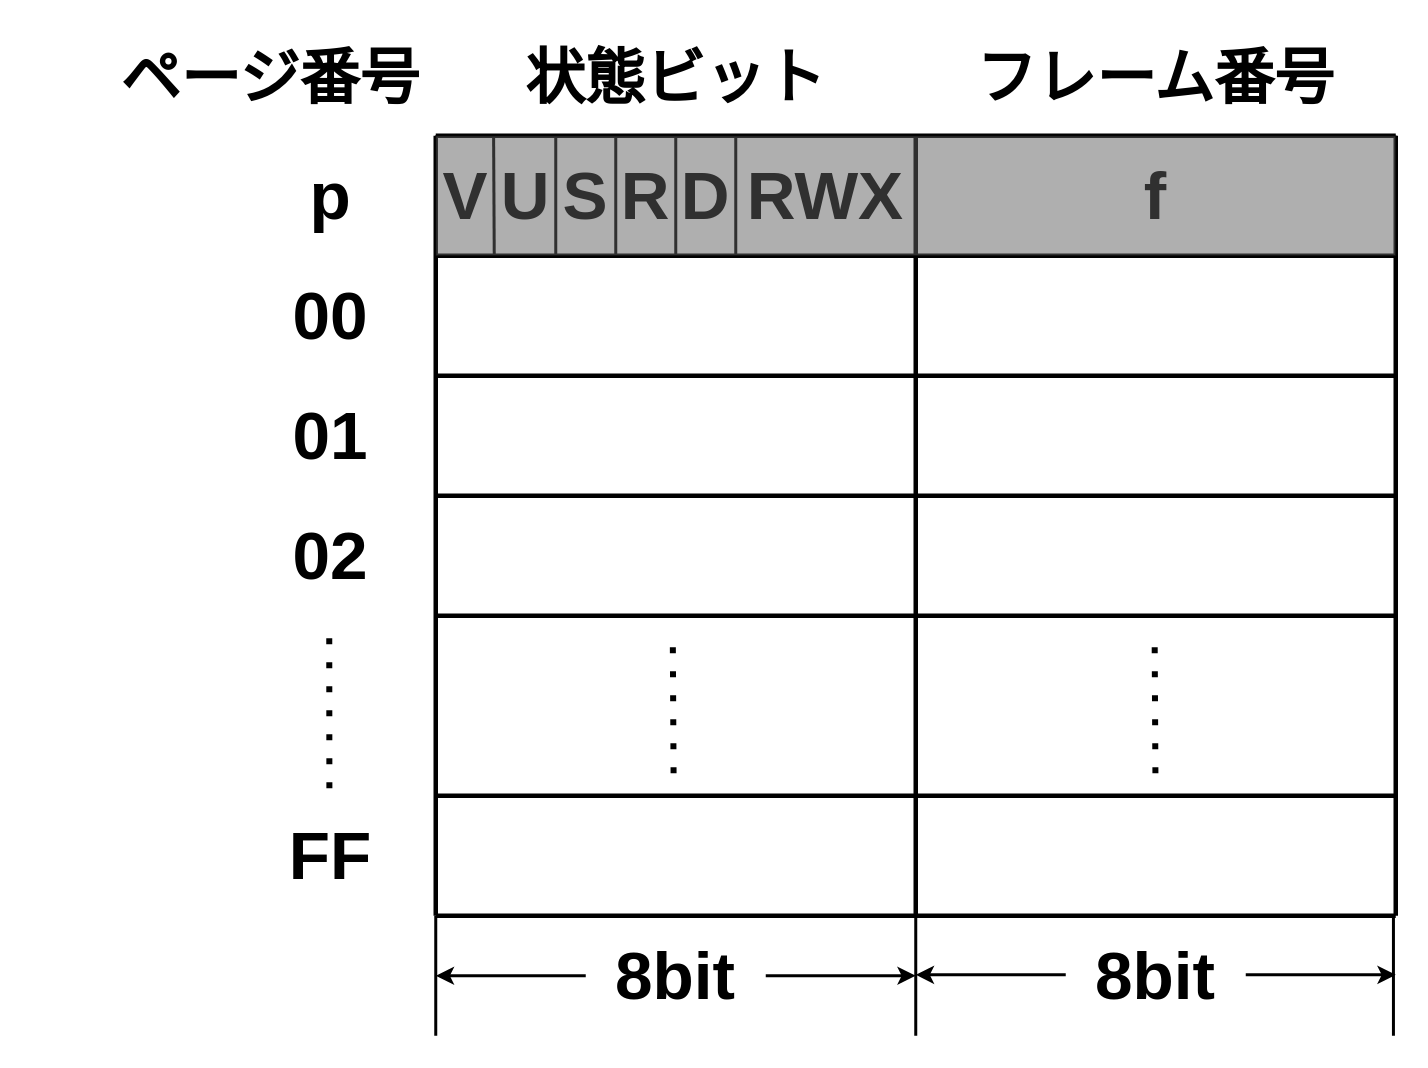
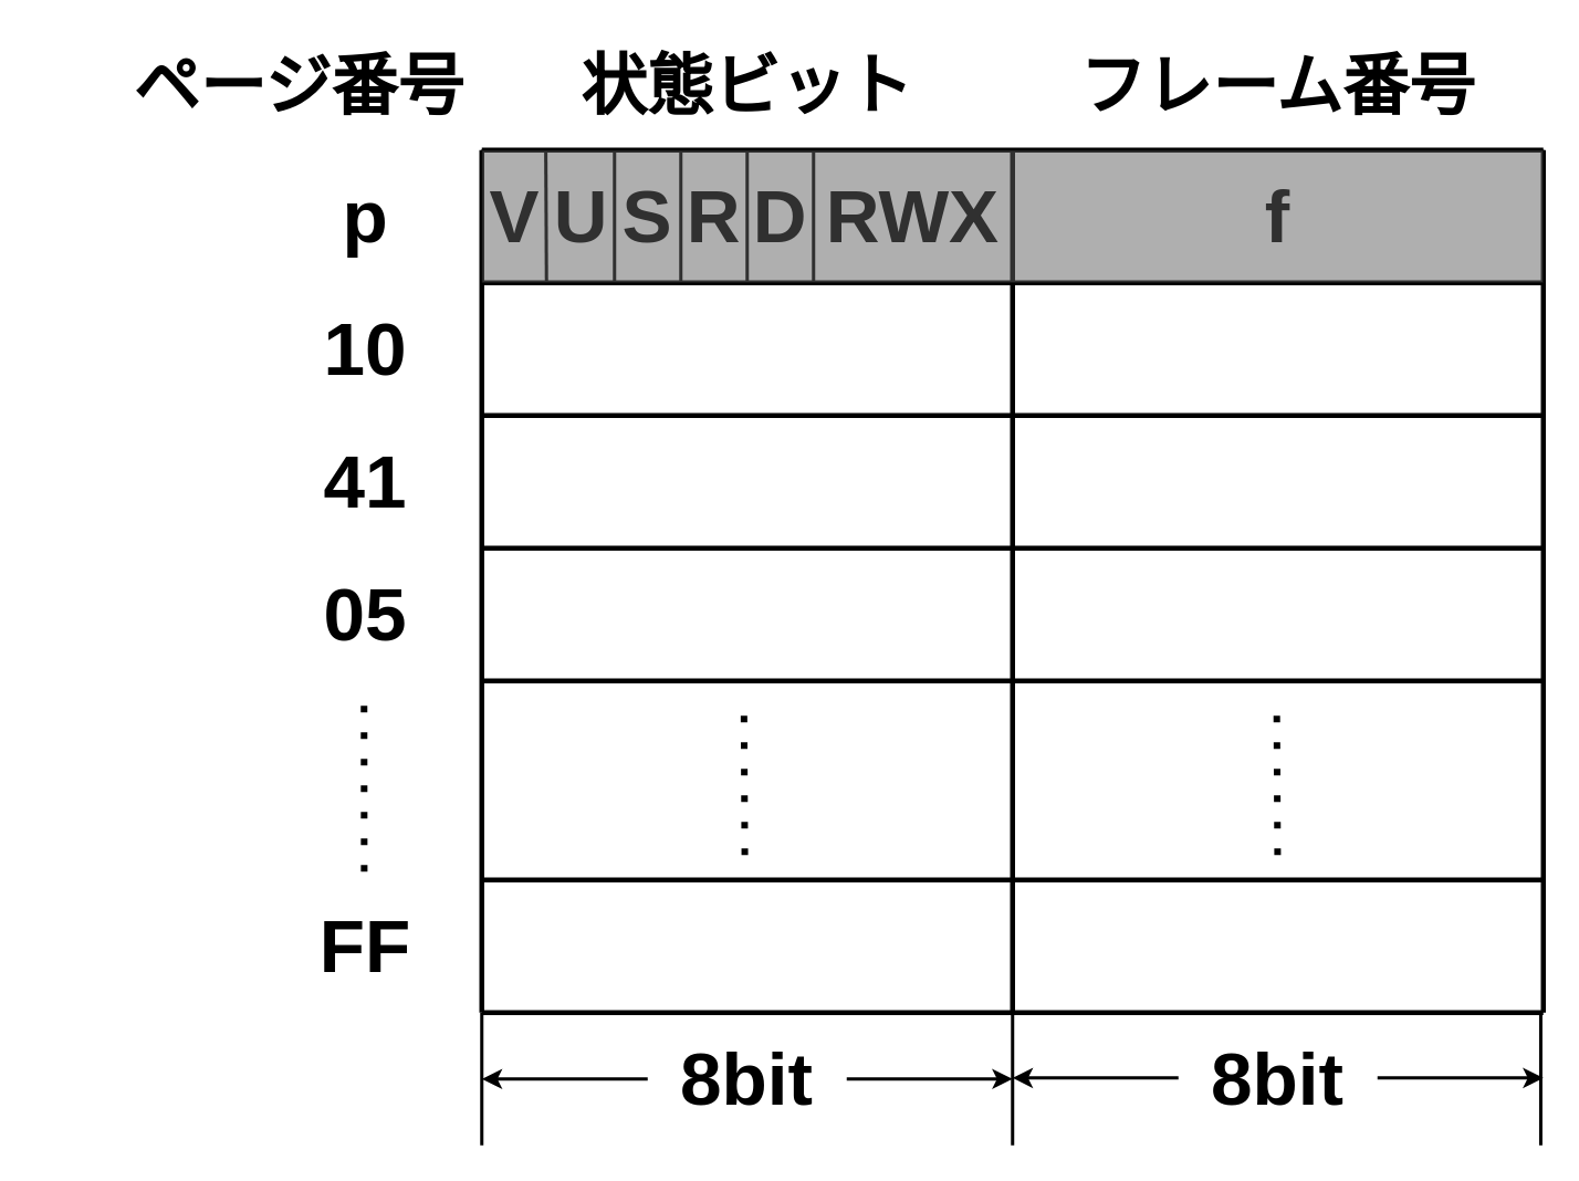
  <mxCell id="0" />
  <mxCell id="1" parent="0" />
  <mxCell id="2" value="" style="endArrow=none;html=1;rounded=0;strokeWidth=3;" parent="1" edge="1"><mxGeometry width="50" height="50" relative="1" as="geometry"><mxPoint x="290" y="610" as="sourcePoint" /><mxPoint x="290" y="90" as="targetPoint" /></mxGeometry></mxCell>
  <mxCell id="3" value="" style="endArrow=none;html=1;rounded=0;strokeWidth=3;" parent="1" edge="1"><mxGeometry width="50" height="50" relative="1" as="geometry"><mxPoint x="290" y="90" as="sourcePoint" /><mxPoint x="930" y="90" as="targetPoint" /></mxGeometry></mxCell>
  <mxCell id="4" value="" style="endArrow=none;html=1;rounded=0;strokeWidth=3;" parent="1" edge="1"><mxGeometry width="50" height="50" relative="1" as="geometry"><mxPoint x="290" y="250" as="sourcePoint" /><mxPoint x="930" y="250" as="targetPoint" /></mxGeometry></mxCell>
  <mxCell id="5" value="" style="endArrow=none;html=1;rounded=0;strokeWidth=3;" parent="1" edge="1"><mxGeometry width="50" height="50" relative="1" as="geometry"><mxPoint x="930" y="610" as="sourcePoint" /><mxPoint x="930" y="90" as="targetPoint" /></mxGeometry></mxCell>
  <mxCell id="6" value="" style="endArrow=none;html=1;rounded=0;strokeWidth=3;" parent="1" edge="1"><mxGeometry width="50" height="50" relative="1" as="geometry"><mxPoint x="610" y="610" as="sourcePoint" /><mxPoint x="610" y="90" as="targetPoint" /></mxGeometry></mxCell>
  <mxCell id="7" value="&lt;b&gt;V&lt;/b&gt;" style="text;html=1;strokeColor=none;fillColor=none;align=center;verticalAlign=middle;whiteSpace=wrap;rounded=0;fontSize=45;" parent="1" vertex="1"><mxGeometry x="290" y="90" width="40" height="80" as="geometry" /></mxCell>
  <mxCell id="8" value="" style="endArrow=none;html=1;rounded=0;strokeWidth=2;" parent="1" edge="1"><mxGeometry width="50" height="50" relative="1" as="geometry"><mxPoint x="329" y="170" as="sourcePoint" /><mxPoint x="328.57" y="90" as="targetPoint" /></mxGeometry></mxCell>
  <mxCell id="9" value="&lt;b&gt;U&lt;/b&gt;" style="text;html=1;strokeColor=none;fillColor=none;align=center;verticalAlign=middle;whiteSpace=wrap;rounded=0;fontSize=45;" parent="1" vertex="1"><mxGeometry x="330" y="90" width="40" height="80" as="geometry" /></mxCell>
  <mxCell id="10" value="" style="endArrow=none;html=1;rounded=0;strokeWidth=2;" parent="1" edge="1"><mxGeometry width="50" height="50" relative="1" as="geometry"><mxPoint x="490" y="170" as="sourcePoint" /><mxPoint x="490" y="90" as="targetPoint" /></mxGeometry></mxCell>
  <mxCell id="11" value="" style="endArrow=none;html=1;rounded=0;strokeWidth=2;" parent="1" edge="1"><mxGeometry width="50" height="50" relative="1" as="geometry"><mxPoint x="370" y="170" as="sourcePoint" /><mxPoint x="370" y="90" as="targetPoint" /></mxGeometry></mxCell>
  <mxCell id="12" value="&lt;b&gt;S&lt;/b&gt;" style="text;html=1;strokeColor=none;fillColor=none;align=center;verticalAlign=middle;whiteSpace=wrap;rounded=0;fontSize=45;" parent="1" vertex="1"><mxGeometry x="370" y="90" width="40" height="80" as="geometry" /></mxCell>
  <mxCell id="13" value="" style="endArrow=none;html=1;rounded=0;strokeWidth=2;" parent="1" edge="1"><mxGeometry width="50" height="50" relative="1" as="geometry"><mxPoint x="410" y="170" as="sourcePoint" /><mxPoint x="410" y="90" as="targetPoint" /></mxGeometry></mxCell>
  <mxCell id="14" value="&lt;b&gt;R&lt;/b&gt;" style="text;html=1;strokeColor=none;fillColor=none;align=center;verticalAlign=middle;whiteSpace=wrap;rounded=0;fontSize=45;" parent="1" vertex="1"><mxGeometry x="410" y="90" width="40" height="80" as="geometry" /></mxCell>
  <mxCell id="15" value="" style="endArrow=none;html=1;rounded=0;strokeWidth=2;" parent="1" edge="1"><mxGeometry width="50" height="50" relative="1" as="geometry"><mxPoint x="450" y="170" as="sourcePoint" /><mxPoint x="450" y="90" as="targetPoint" /></mxGeometry></mxCell>
  <mxCell id="16" value="&lt;b&gt;D&lt;/b&gt;" style="text;html=1;strokeColor=none;fillColor=none;align=center;verticalAlign=middle;whiteSpace=wrap;rounded=0;fontSize=45;" parent="1" vertex="1"><mxGeometry x="450" y="90" width="40" height="80" as="geometry" /></mxCell>
  <mxCell id="17" value="&lt;b&gt;RWX&lt;/b&gt;" style="text;html=1;strokeColor=none;fillColor=none;align=center;verticalAlign=middle;whiteSpace=wrap;rounded=0;fontSize=45;" parent="1" vertex="1"><mxGeometry x="490" y="90" width="120" height="80" as="geometry" /></mxCell>
  <mxCell id="18" value="&lt;b&gt;f&lt;/b&gt;" style="text;html=1;strokeColor=none;fillColor=none;align=center;verticalAlign=middle;whiteSpace=wrap;rounded=0;fontSize=45;" parent="1" vertex="1"><mxGeometry x="610" y="90" width="320" height="80" as="geometry" /></mxCell>
  <mxCell id="19" value="" style="endArrow=none;html=1;rounded=0;strokeWidth=3;" parent="1" edge="1"><mxGeometry width="50" height="50" relative="1" as="geometry"><mxPoint x="290" y="170" as="sourcePoint" /><mxPoint x="930" y="170" as="targetPoint" /></mxGeometry></mxCell>
  <mxCell id="20" value="&lt;b style=&quot;font-size: 40px;&quot;&gt;フレーム番号&lt;/b&gt;" style="text;html=1;strokeColor=none;fillColor=none;align=center;verticalAlign=middle;whiteSpace=wrap;rounded=0;fontSize=45;" parent="1" vertex="1"><mxGeometry x="610" y="20" width="320" height="60" as="geometry" /></mxCell>
  <mxCell id="21" value="&lt;span style=&quot;font-size: 40px;&quot;&gt;&lt;b&gt;状態ビット&lt;/b&gt;&lt;/span&gt;" style="text;html=1;strokeColor=none;fillColor=none;align=center;verticalAlign=middle;whiteSpace=wrap;rounded=0;fontSize=45;" parent="1" vertex="1"><mxGeometry x="290" y="20" width="320" height="60" as="geometry" /></mxCell>
  <mxCell id="22" value="&lt;span style=&quot;font-size: 40px;&quot;&gt;&lt;b&gt;ページ番号&lt;/b&gt;&lt;/span&gt;" style="text;html=1;strokeColor=none;fillColor=none;align=center;verticalAlign=middle;whiteSpace=wrap;rounded=0;fontSize=45;" parent="1" vertex="1"><mxGeometry x="20" y="20" width="320" height="60" as="geometry" /></mxCell>
  <mxCell id="23" value="&lt;b&gt;p&lt;/b&gt;" style="text;html=1;strokeColor=none;fillColor=none;align=center;verticalAlign=middle;whiteSpace=wrap;rounded=0;fontSize=45;" parent="1" vertex="1"><mxGeometry x="160" y="90" width="120" height="80" as="geometry" /></mxCell>
  <mxCell id="24" value="" style="endArrow=none;html=1;rounded=0;strokeWidth=3;" parent="1" edge="1"><mxGeometry width="50" height="50" relative="1" as="geometry"><mxPoint x="290" y="330" as="sourcePoint" /><mxPoint x="930" y="330" as="targetPoint" /></mxGeometry></mxCell>
  <mxCell id="25" value="" style="endArrow=none;html=1;rounded=0;strokeWidth=3;" parent="1" edge="1"><mxGeometry width="50" height="50" relative="1" as="geometry"><mxPoint x="290" y="410" as="sourcePoint" /><mxPoint x="930" y="410" as="targetPoint" /></mxGeometry></mxCell>
  <mxCell id="26" value="" style="endArrow=none;html=1;rounded=0;strokeWidth=3;" parent="1" edge="1"><mxGeometry width="50" height="50" relative="1" as="geometry"><mxPoint x="290" y="610" as="sourcePoint" /><mxPoint x="930" y="610" as="targetPoint" /></mxGeometry></mxCell>
  <mxCell id="27" value="" style="endArrow=none;html=1;rounded=0;strokeWidth=3;" parent="1" edge="1"><mxGeometry width="50" height="50" relative="1" as="geometry"><mxPoint x="290" y="530" as="sourcePoint" /><mxPoint x="930" y="530" as="targetPoint" /></mxGeometry></mxCell>
- <mxCell id="28" value="&lt;b&gt;00&lt;/b&gt;" style="text;html=1;strokeColor=none;fillColor=none;align=center;verticalAlign=middle;whiteSpace=wrap;rounded=0;fontSize=45;" parent="1" vertex="1"><mxGeometry x="160" y="170" width="120" height="80" as="geometry" /></mxCell>
- <mxCell id="29" value="&lt;b&gt;01&lt;/b&gt;" style="text;html=1;strokeColor=none;fillColor=none;align=center;verticalAlign=middle;whiteSpace=wrap;rounded=0;fontSize=45;" parent="1" vertex="1"><mxGeometry x="160" y="250" width="120" height="80" as="geometry" /></mxCell>
- <mxCell id="30" value="&lt;b&gt;02&lt;/b&gt;" style="text;html=1;strokeColor=none;fillColor=none;align=center;verticalAlign=middle;whiteSpace=wrap;rounded=0;fontSize=45;" parent="1" vertex="1"><mxGeometry x="160" y="330" width="120" height="80" as="geometry" /></mxCell>
+ <mxCell id="28" value="&lt;b&gt;10&lt;/b&gt;" style="text;html=1;strokeColor=none;fillColor=none;align=center;verticalAlign=middle;whiteSpace=wrap;rounded=0;fontSize=45;" parent="1" vertex="1"><mxGeometry x="160" y="170" width="120" height="80" as="geometry" /></mxCell>
+ <mxCell id="29" value="&lt;b&gt;41&lt;/b&gt;" style="text;html=1;strokeColor=none;fillColor=none;align=center;verticalAlign=middle;whiteSpace=wrap;rounded=0;fontSize=45;" parent="1" vertex="1"><mxGeometry x="160" y="250" width="120" height="80" as="geometry" /></mxCell>
+ <mxCell id="30" value="&lt;b&gt;05&lt;/b&gt;" style="text;html=1;strokeColor=none;fillColor=none;align=center;verticalAlign=middle;whiteSpace=wrap;rounded=0;fontSize=45;" parent="1" vertex="1"><mxGeometry x="160" y="330" width="120" height="80" as="geometry" /></mxCell>
  <mxCell id="31" value="&lt;b&gt;FF&lt;/b&gt;" style="text;html=1;strokeColor=none;fillColor=none;align=center;verticalAlign=middle;whiteSpace=wrap;rounded=0;fontSize=45;" parent="1" vertex="1"><mxGeometry x="160" y="530" width="120" height="80" as="geometry" /></mxCell>
  <mxCell id="32" value="" style="endArrow=none;dashed=1;html=1;dashPattern=1 3;strokeWidth=4;rounded=0;fontSize=40;" parent="1" edge="1"><mxGeometry width="50" height="50" relative="1" as="geometry"><mxPoint x="219.09" y="525" as="sourcePoint" /><mxPoint x="219" y="420" as="targetPoint" /></mxGeometry></mxCell>
  <mxCell id="33" value="" style="endArrow=none;dashed=1;html=1;dashPattern=1 3;strokeWidth=4;rounded=0;fontSize=40;" parent="1" edge="1"><mxGeometry width="50" height="50" relative="1" as="geometry"><mxPoint x="448.55" y="515" as="sourcePoint" /><mxPoint x="448" y="420" as="targetPoint" /></mxGeometry></mxCell>
  <mxCell id="34" value="" style="endArrow=none;dashed=1;html=1;dashPattern=1 3;strokeWidth=4;rounded=0;fontSize=40;" parent="1" edge="1"><mxGeometry width="50" height="50" relative="1" as="geometry"><mxPoint x="769.78" y="515" as="sourcePoint" /><mxPoint x="769.23" y="420" as="targetPoint" /></mxGeometry></mxCell>
  <mxCell id="35" value="" style="endArrow=none;html=1;rounded=0;strokeWidth=2;fontSize=40;" parent="1" edge="1"><mxGeometry width="50" height="50" relative="1" as="geometry"><mxPoint x="290" y="690" as="sourcePoint" /><mxPoint x="290" y="610" as="targetPoint" /></mxGeometry></mxCell>
  <mxCell id="36" value="" style="endArrow=none;html=1;rounded=0;strokeWidth=2;fontSize=40;" parent="1" edge="1"><mxGeometry width="50" height="50" relative="1" as="geometry"><mxPoint x="610" y="690" as="sourcePoint" /><mxPoint x="610" y="600" as="targetPoint" /></mxGeometry></mxCell>
  <mxCell id="37" value="" style="endArrow=none;html=1;rounded=0;strokeWidth=2;fontSize=40;" parent="1" edge="1"><mxGeometry width="50" height="50" relative="1" as="geometry"><mxPoint x="928.46" y="690" as="sourcePoint" /><mxPoint x="928.46" y="610" as="targetPoint" /></mxGeometry></mxCell>
  <mxCell id="38" value="&lt;b&gt;8bit&lt;br&gt;&lt;/b&gt;" style="text;html=1;strokeColor=none;fillColor=none;align=center;verticalAlign=middle;whiteSpace=wrap;rounded=0;fontSize=45;" parent="1" vertex="1"><mxGeometry x="390" y="610" width="120" height="80" as="geometry" /></mxCell>
  <mxCell id="39" value="" style="endArrow=classic;html=1;rounded=0;strokeWidth=2;fontSize=40;exitX=1;exitY=0.5;exitDx=0;exitDy=0;" parent="1" source="38" edge="1"><mxGeometry width="50" height="50" relative="1" as="geometry"><mxPoint x="470" y="580" as="sourcePoint" /><mxPoint x="610" y="650" as="targetPoint" /></mxGeometry></mxCell>
  <mxCell id="40" value="" style="endArrow=classic;html=1;rounded=0;strokeWidth=2;fontSize=40;exitX=0;exitY=0.5;exitDx=0;exitDy=0;" parent="1" source="38" edge="1"><mxGeometry width="50" height="50" relative="1" as="geometry"><mxPoint x="470" y="580" as="sourcePoint" /><mxPoint x="290" y="650" as="targetPoint" /></mxGeometry></mxCell>
  <mxCell id="41" value="&lt;b&gt;8bit&lt;br&gt;&lt;/b&gt;" style="text;html=1;strokeColor=none;fillColor=none;align=center;verticalAlign=middle;whiteSpace=wrap;rounded=0;fontSize=45;" parent="1" vertex="1"><mxGeometry x="710" y="610" width="120" height="80" as="geometry" /></mxCell>
  <mxCell id="42" value="" style="endArrow=classic;html=1;rounded=0;strokeWidth=2;fontSize=40;exitX=1;exitY=0.5;exitDx=0;exitDy=0;" parent="1" edge="1"><mxGeometry width="50" height="50" relative="1" as="geometry"><mxPoint x="830" y="649.38" as="sourcePoint" /><mxPoint x="930" y="649.38" as="targetPoint" /></mxGeometry></mxCell>
  <mxCell id="43" value="" style="endArrow=classic;html=1;rounded=0;strokeWidth=2;fontSize=40;exitX=0;exitY=0.5;exitDx=0;exitDy=0;" parent="1" edge="1"><mxGeometry width="50" height="50" relative="1" as="geometry"><mxPoint x="710" y="649.38" as="sourcePoint" /><mxPoint x="610" y="649.38" as="targetPoint" /></mxGeometry></mxCell>
  <mxCell id="44" value="" style="rounded=0;whiteSpace=wrap;html=1;fillColor=#616161;opacity=50;" parent="1" vertex="1"><mxGeometry x="290" y="90" width="640" height="80" as="geometry" /></mxCell>
